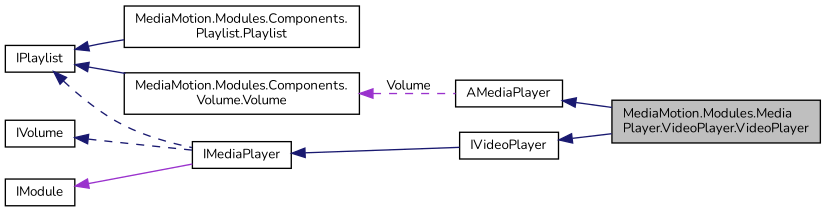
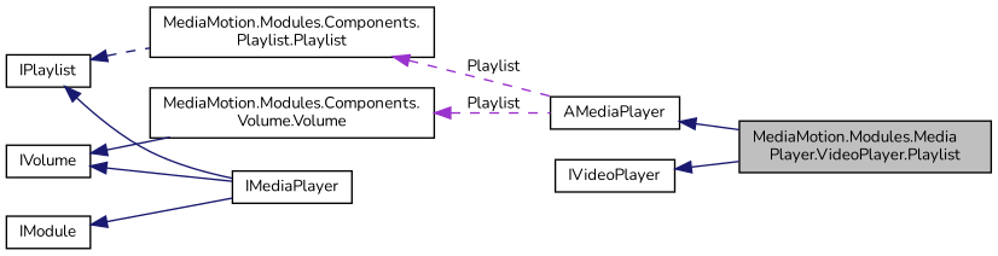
  digraph {
    fontname=Nunito
    rankdir=LR
    node [color=black fillcolor=white fontname=Nunito fontsize=10 shape=record style=filled]
    edge [color=midnightblue dir=back fontname=Nunito fontsize=10 labelfontname=Helvetica labelfontsize=10 style=solid]
-   n1 [fillcolor=grey75 fontcolor=black height=0.2 label="MediaMotion.Modules.Media\lPlayer.VideoPlayer.VideoPlayer" width=0.4]
+   n1 [fillcolor=grey75 fontcolor=black height=0.2 label="MediaMotion.Modules.Media\lPlayer.VideoPlayer.Playlist" width=0.4]
    n2 [height=0.2 label=AMediaPlayer width=0.4]
    n3 [height=0.2 label=IMediaPlayer width=0.4]
    n4 [height=0.2 label=IVideoPlayer width=0.4]
    n5 [height=0.2 label=IModule width=0.4]
    n6 [height=0.2 label=IPlaylist width=0.4]
    n7 [height=0.2 label="MediaMotion.Modules.Components.\lPlaylist.Playlist" width=0.4]
    n8 [height=0.2 label=IVolume width=0.4]
    n9 [height=0.2 label="MediaMotion.Modules.Components.\lVolume.Volume" width=0.4]
    n2 -> n1
-   n3 -> n4
    n4 -> n1
-   n5 -> n3 [color=darkorchid3]
-   n6 -> n3 [style=dashed]
-   n6 -> n7
-   n8 -> n3 [style=dashed]
-   n6 -> n9
-   n9 -> n2 [color=darkorchid3 label=" Volume" style=dashed]
+   n5 -> n3
+   n6 -> n3
+   n6 -> n7 [style=dashed]
+   n7 -> n2 [color=darkorchid3 label=" Playlist" style=dashed]
+   n8 -> n3
+   n8 -> n9
+   n9 -> n2 [color=darkorchid3 label=" Playlist" style=dashed]
  }
